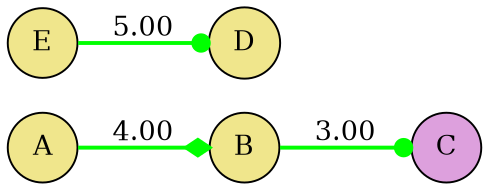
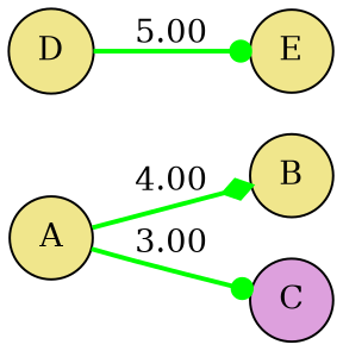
  digraph {
    rankdir=LR
    node [fillcolor=khaki shape=circle style=filled]
    edge [arrowhead=dot color=green style=bold]
    A
    B
    C [fillcolor=plum]
    D
    E
    A -> B [arrowhead=diamond label=4.00]
-   B -> C [label=3.00]
-   E -> D [label=5.00]
+   A -> C [label=3.00]
+   D -> E [label=5.00]
  }
